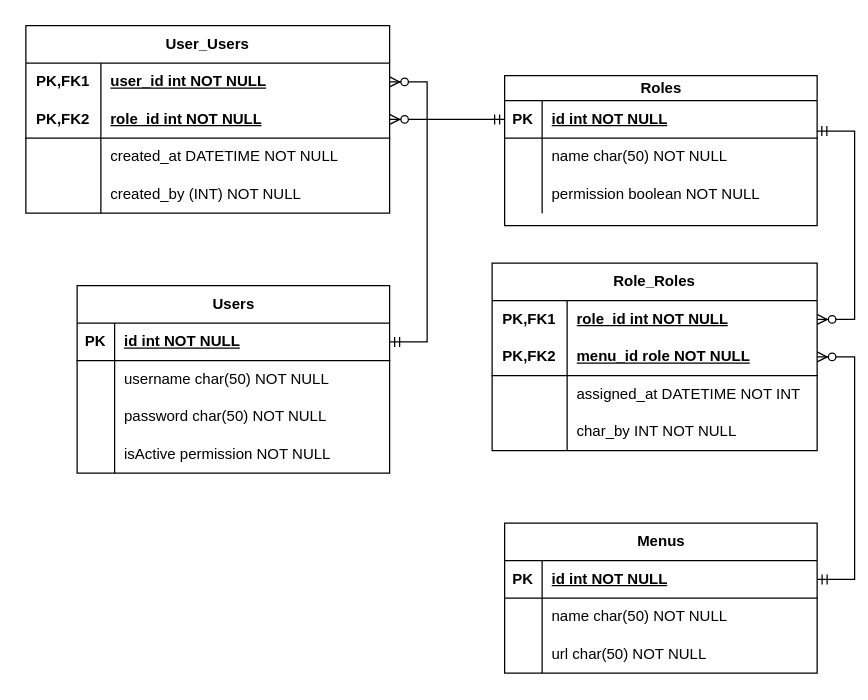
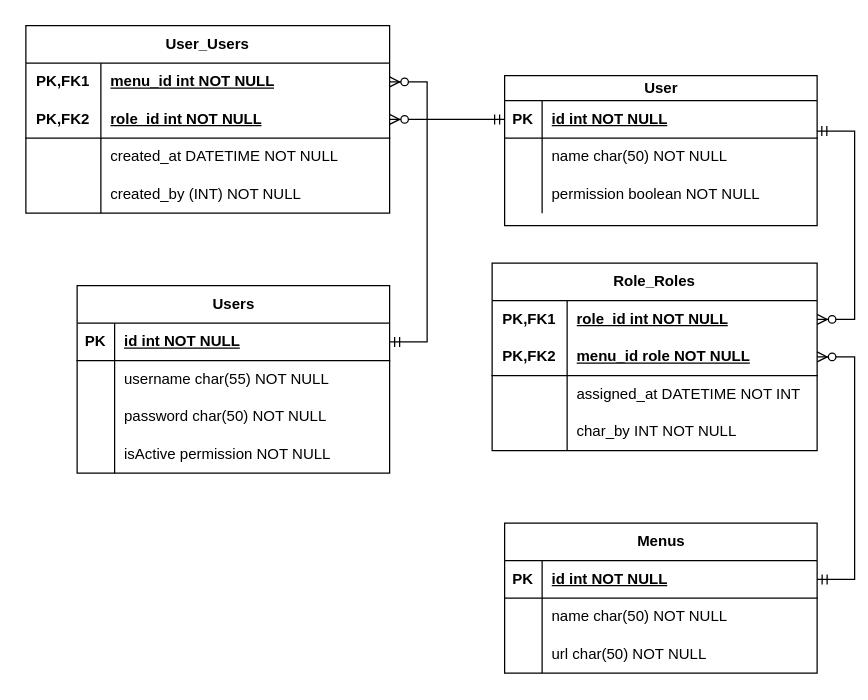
  <mxCell id="0" />
  <mxCell id="1" parent="0" />
  <mxCell id="2" value="Users" style="shape=table;startSize=30;container=1;collapsible=1;childLayout=tableLayout;fixedRows=1;rowLines=0;fontStyle=1;align=center;resizeLast=1;html=1;" vertex="1" parent="1"><mxGeometry x="61" y="228" width="250" height="150" as="geometry" /></mxCell>
  <mxCell id="3" value="" style="shape=tableRow;horizontal=0;startSize=0;swimlaneHead=0;swimlaneBody=0;fillColor=none;collapsible=0;dropTarget=0;points=[[0,0.5],[1,0.5]];portConstraint=eastwest;top=0;left=0;right=0;bottom=1;" vertex="1" parent="2"><mxGeometry y="30" width="250" height="30" as="geometry" /></mxCell>
  <mxCell id="4" value="PK" style="shape=partialRectangle;connectable=0;fillColor=none;top=0;left=0;bottom=0;right=0;fontStyle=1;overflow=hidden;whiteSpace=wrap;html=1;" vertex="1" parent="3"><mxGeometry width="30" height="30" as="geometry"><mxRectangle width="30" height="30" as="alternateBounds" /></mxGeometry></mxCell>
  <mxCell id="5" value="id int NOT NULL" style="shape=partialRectangle;connectable=0;fillColor=none;top=0;left=0;bottom=0;right=0;align=left;spacingLeft=6;fontStyle=5;overflow=hidden;whiteSpace=wrap;html=1;" vertex="1" parent="3"><mxGeometry x="30" width="220" height="30" as="geometry"><mxRectangle width="220" height="30" as="alternateBounds" /></mxGeometry></mxCell>
  <mxCell id="6" value="" style="shape=tableRow;horizontal=0;startSize=0;swimlaneHead=0;swimlaneBody=0;fillColor=none;collapsible=0;dropTarget=0;points=[[0,0.5],[1,0.5]];portConstraint=eastwest;top=0;left=0;right=0;bottom=0;" vertex="1" parent="2"><mxGeometry y="60" width="250" height="30" as="geometry" /></mxCell>
  <mxCell id="7" value="" style="shape=partialRectangle;connectable=0;fillColor=none;top=0;left=0;bottom=0;right=0;editable=1;overflow=hidden;whiteSpace=wrap;html=1;" vertex="1" parent="6"><mxGeometry width="30" height="30" as="geometry"><mxRectangle width="30" height="30" as="alternateBounds" /></mxGeometry></mxCell>
- <mxCell id="8" value="username char(50) NOT NULL" style="shape=partialRectangle;connectable=0;fillColor=none;top=0;left=0;bottom=0;right=0;align=left;spacingLeft=6;overflow=hidden;whiteSpace=wrap;html=1;" vertex="1" parent="6"><mxGeometry x="30" width="220" height="30" as="geometry"><mxRectangle width="220" height="30" as="alternateBounds" /></mxGeometry></mxCell>
+ <mxCell id="8" value="username char(55) NOT NULL" style="shape=partialRectangle;connectable=0;fillColor=none;top=0;left=0;bottom=0;right=0;align=left;spacingLeft=6;overflow=hidden;whiteSpace=wrap;html=1;" vertex="1" parent="6"><mxGeometry x="30" width="220" height="30" as="geometry"><mxRectangle width="220" height="30" as="alternateBounds" /></mxGeometry></mxCell>
  <mxCell id="9" value="" style="shape=tableRow;horizontal=0;startSize=0;swimlaneHead=0;swimlaneBody=0;fillColor=none;collapsible=0;dropTarget=0;points=[[0,0.5],[1,0.5]];portConstraint=eastwest;top=0;left=0;right=0;bottom=0;" vertex="1" parent="2"><mxGeometry y="90" width="250" height="30" as="geometry" /></mxCell>
  <mxCell id="10" value="" style="shape=partialRectangle;connectable=0;fillColor=none;top=0;left=0;bottom=0;right=0;editable=1;overflow=hidden;whiteSpace=wrap;html=1;" vertex="1" parent="9"><mxGeometry width="30" height="30" as="geometry"><mxRectangle width="30" height="30" as="alternateBounds" /></mxGeometry></mxCell>
  <mxCell id="11" value="password char(50) NOT NULL" style="shape=partialRectangle;connectable=0;fillColor=none;top=0;left=0;bottom=0;right=0;align=left;spacingLeft=6;overflow=hidden;whiteSpace=wrap;html=1;" vertex="1" parent="9"><mxGeometry x="30" width="220" height="30" as="geometry"><mxRectangle width="220" height="30" as="alternateBounds" /></mxGeometry></mxCell>
  <mxCell id="12" value="" style="shape=tableRow;horizontal=0;startSize=0;swimlaneHead=0;swimlaneBody=0;fillColor=none;collapsible=0;dropTarget=0;points=[[0,0.5],[1,0.5]];portConstraint=eastwest;top=0;left=0;right=0;bottom=0;" vertex="1" parent="2"><mxGeometry y="120" width="250" height="30" as="geometry" /></mxCell>
  <mxCell id="13" value="" style="shape=partialRectangle;connectable=0;fillColor=none;top=0;left=0;bottom=0;right=0;editable=1;overflow=hidden;whiteSpace=wrap;html=1;" vertex="1" parent="12"><mxGeometry width="30" height="30" as="geometry"><mxRectangle width="30" height="30" as="alternateBounds" /></mxGeometry></mxCell>
  <mxCell id="14" value="isActive permission NOT NULL" style="shape=partialRectangle;connectable=0;fillColor=none;top=0;left=0;bottom=0;right=0;align=left;spacingLeft=6;overflow=hidden;whiteSpace=wrap;html=1;" vertex="1" parent="12"><mxGeometry x="30" width="220" height="30" as="geometry"><mxRectangle width="220" height="30" as="alternateBounds" /></mxGeometry></mxCell>
  <mxCell id="15" value="Menus" style="shape=table;startSize=30;container=1;collapsible=1;childLayout=tableLayout;fixedRows=1;rowLines=0;fontStyle=1;align=center;resizeLast=1;html=1;" vertex="1" parent="1"><mxGeometry x="403" y="418" width="250" height="120" as="geometry" /></mxCell>
  <mxCell id="16" value="" style="shape=tableRow;horizontal=0;startSize=0;swimlaneHead=0;swimlaneBody=0;fillColor=none;collapsible=0;dropTarget=0;points=[[0,0.5],[1,0.5]];portConstraint=eastwest;top=0;left=0;right=0;bottom=1;" vertex="1" parent="15"><mxGeometry y="30" width="250" height="30" as="geometry" /></mxCell>
  <mxCell id="17" value="PK" style="shape=partialRectangle;connectable=0;fillColor=none;top=0;left=0;bottom=0;right=0;fontStyle=1;overflow=hidden;whiteSpace=wrap;html=1;" vertex="1" parent="16"><mxGeometry width="30" height="30" as="geometry"><mxRectangle width="30" height="30" as="alternateBounds" /></mxGeometry></mxCell>
  <mxCell id="18" value="id int NOT NULL" style="shape=partialRectangle;connectable=0;fillColor=none;top=0;left=0;bottom=0;right=0;align=left;spacingLeft=6;fontStyle=5;overflow=hidden;whiteSpace=wrap;html=1;" vertex="1" parent="16"><mxGeometry x="30" width="220" height="30" as="geometry"><mxRectangle width="220" height="30" as="alternateBounds" /></mxGeometry></mxCell>
  <mxCell id="19" value="" style="shape=tableRow;horizontal=0;startSize=0;swimlaneHead=0;swimlaneBody=0;fillColor=none;collapsible=0;dropTarget=0;points=[[0,0.5],[1,0.5]];portConstraint=eastwest;top=0;left=0;right=0;bottom=0;" vertex="1" parent="15"><mxGeometry y="60" width="250" height="30" as="geometry" /></mxCell>
  <mxCell id="20" value="" style="shape=partialRectangle;connectable=0;fillColor=none;top=0;left=0;bottom=0;right=0;editable=1;overflow=hidden;whiteSpace=wrap;html=1;" vertex="1" parent="19"><mxGeometry width="30" height="30" as="geometry"><mxRectangle width="30" height="30" as="alternateBounds" /></mxGeometry></mxCell>
  <mxCell id="21" value="&lt;span style=&quot;text-wrap: nowrap;&quot;&gt;name char(50) NOT NULL&lt;/span&gt;" style="shape=partialRectangle;connectable=0;fillColor=none;top=0;left=0;bottom=0;right=0;align=left;spacingLeft=6;overflow=hidden;whiteSpace=wrap;html=1;" vertex="1" parent="19"><mxGeometry x="30" width="220" height="30" as="geometry"><mxRectangle width="220" height="30" as="alternateBounds" /></mxGeometry></mxCell>
  <mxCell id="22" value="" style="shape=tableRow;horizontal=0;startSize=0;swimlaneHead=0;swimlaneBody=0;fillColor=none;collapsible=0;dropTarget=0;points=[[0,0.5],[1,0.5]];portConstraint=eastwest;top=0;left=0;right=0;bottom=0;" vertex="1" parent="15"><mxGeometry y="90" width="250" height="30" as="geometry" /></mxCell>
  <mxCell id="23" value="" style="shape=partialRectangle;connectable=0;fillColor=none;top=0;left=0;bottom=0;right=0;editable=1;overflow=hidden;whiteSpace=wrap;html=1;" vertex="1" parent="22"><mxGeometry width="30" height="30" as="geometry"><mxRectangle width="30" height="30" as="alternateBounds" /></mxGeometry></mxCell>
  <mxCell id="24" value="&lt;span style=&quot;text-wrap: nowrap;&quot;&gt;url char(50) NOT NULL&lt;/span&gt;" style="shape=partialRectangle;connectable=0;fillColor=none;top=0;left=0;bottom=0;right=0;align=left;spacingLeft=6;overflow=hidden;whiteSpace=wrap;html=1;" vertex="1" parent="22"><mxGeometry x="30" width="220" height="30" as="geometry"><mxRectangle width="220" height="30" as="alternateBounds" /></mxGeometry></mxCell>
  <mxCell id="25" value="User_Users" style="shape=table;startSize=30;container=1;collapsible=1;childLayout=tableLayout;fixedRows=1;rowLines=0;fontStyle=1;align=center;resizeLast=1;html=1;whiteSpace=wrap;" vertex="1" parent="1"><mxGeometry x="20" y="20" width="291" height="150" as="geometry" /></mxCell>
  <mxCell id="26" value="" style="shape=tableRow;horizontal=0;startSize=0;swimlaneHead=0;swimlaneBody=0;fillColor=none;collapsible=0;dropTarget=0;points=[[0,0.5],[1,0.5]];portConstraint=eastwest;top=0;left=0;right=0;bottom=0;html=1;" vertex="1" parent="25"><mxGeometry y="30" width="291" height="30" as="geometry" /></mxCell>
  <mxCell id="27" value="PK,FK1" style="shape=partialRectangle;connectable=0;fillColor=none;top=0;left=0;bottom=0;right=0;fontStyle=1;overflow=hidden;html=1;whiteSpace=wrap;" vertex="1" parent="26"><mxGeometry width="60" height="30" as="geometry"><mxRectangle width="60" height="30" as="alternateBounds" /></mxGeometry></mxCell>
- <mxCell id="28" value="user_id int NOT NULL" style="shape=partialRectangle;connectable=0;fillColor=none;top=0;left=0;bottom=0;right=0;align=left;spacingLeft=6;fontStyle=5;overflow=hidden;html=1;whiteSpace=wrap;" vertex="1" parent="26"><mxGeometry x="60" width="231" height="30" as="geometry"><mxRectangle width="231" height="30" as="alternateBounds" /></mxGeometry></mxCell>
+ <mxCell id="28" value="menu_id int NOT NULL" style="shape=partialRectangle;connectable=0;fillColor=none;top=0;left=0;bottom=0;right=0;align=left;spacingLeft=6;fontStyle=5;overflow=hidden;html=1;whiteSpace=wrap;" vertex="1" parent="26"><mxGeometry x="60" width="231" height="30" as="geometry"><mxRectangle width="231" height="30" as="alternateBounds" /></mxGeometry></mxCell>
  <mxCell id="29" value="" style="shape=tableRow;horizontal=0;startSize=0;swimlaneHead=0;swimlaneBody=0;fillColor=none;collapsible=0;dropTarget=0;points=[[0,0.5],[1,0.5]];portConstraint=eastwest;top=0;left=0;right=0;bottom=1;html=1;" vertex="1" parent="25"><mxGeometry y="60" width="291" height="30" as="geometry" /></mxCell>
  <mxCell id="30" value="PK,FK2" style="shape=partialRectangle;connectable=0;fillColor=none;top=0;left=0;bottom=0;right=0;fontStyle=1;overflow=hidden;html=1;whiteSpace=wrap;" vertex="1" parent="29"><mxGeometry width="60" height="30" as="geometry"><mxRectangle width="60" height="30" as="alternateBounds" /></mxGeometry></mxCell>
  <mxCell id="31" value="role_id int NOT NULL" style="shape=partialRectangle;connectable=0;fillColor=none;top=0;left=0;bottom=0;right=0;align=left;spacingLeft=6;fontStyle=5;overflow=hidden;html=1;whiteSpace=wrap;" vertex="1" parent="29"><mxGeometry x="60" width="231" height="30" as="geometry"><mxRectangle width="231" height="30" as="alternateBounds" /></mxGeometry></mxCell>
  <mxCell id="32" value="" style="shape=tableRow;horizontal=0;startSize=0;swimlaneHead=0;swimlaneBody=0;fillColor=none;collapsible=0;dropTarget=0;points=[[0,0.5],[1,0.5]];portConstraint=eastwest;top=0;left=0;right=0;bottom=0;html=1;" vertex="1" parent="25"><mxGeometry y="90" width="291" height="30" as="geometry" /></mxCell>
  <mxCell id="33" value="" style="shape=partialRectangle;connectable=0;fillColor=none;top=0;left=0;bottom=0;right=0;editable=1;overflow=hidden;html=1;whiteSpace=wrap;" vertex="1" parent="32"><mxGeometry width="60" height="30" as="geometry"><mxRectangle width="60" height="30" as="alternateBounds" /></mxGeometry></mxCell>
  <mxCell id="34" value="created_at DATETIME NOT NULL" style="shape=partialRectangle;connectable=0;fillColor=none;top=0;left=0;bottom=0;right=0;align=left;spacingLeft=6;overflow=hidden;html=1;whiteSpace=wrap;" vertex="1" parent="32"><mxGeometry x="60" width="231" height="30" as="geometry"><mxRectangle width="231" height="30" as="alternateBounds" /></mxGeometry></mxCell>
  <mxCell id="35" value="" style="shape=tableRow;horizontal=0;startSize=0;swimlaneHead=0;swimlaneBody=0;fillColor=none;collapsible=0;dropTarget=0;points=[[0,0.5],[1,0.5]];portConstraint=eastwest;top=0;left=0;right=0;bottom=0;html=1;" vertex="1" parent="25"><mxGeometry y="120" width="291" height="30" as="geometry" /></mxCell>
  <mxCell id="36" value="" style="shape=partialRectangle;connectable=0;fillColor=none;top=0;left=0;bottom=0;right=0;editable=1;overflow=hidden;html=1;whiteSpace=wrap;" vertex="1" parent="35"><mxGeometry width="60" height="30" as="geometry"><mxRectangle width="60" height="30" as="alternateBounds" /></mxGeometry></mxCell>
  <mxCell id="37" value="created_by (INT) NOT NULL" style="shape=partialRectangle;connectable=0;fillColor=none;top=0;left=0;bottom=0;right=0;align=left;spacingLeft=6;overflow=hidden;html=1;whiteSpace=wrap;" vertex="1" parent="35"><mxGeometry x="60" width="231" height="30" as="geometry"><mxRectangle width="231" height="30" as="alternateBounds" /></mxGeometry></mxCell>
  <mxCell id="38" value="" style="edgeStyle=entityRelationEdgeStyle;fontSize=12;html=1;endArrow=ERzeroToMany;startArrow=ERmandOne;rounded=0;" edge="1" parent="1" source="3" target="26"><mxGeometry width="100" height="100" relative="1" as="geometry"><mxPoint x="-9" y="296" as="sourcePoint" /><mxPoint x="-259" y="98" as="targetPoint" /></mxGeometry></mxCell>
  <mxCell id="39" value="" style="edgeStyle=entityRelationEdgeStyle;fontSize=12;html=1;endArrow=ERzeroToMany;startArrow=ERmandOne;rounded=0;" edge="1" parent="1" source="58" target="29"><mxGeometry width="100" height="100" relative="1" as="geometry"><mxPoint x="364" y="95" as="sourcePoint" /><mxPoint x="191" y="160" as="targetPoint" /><Array as="points"><mxPoint x="261" y="140" /><mxPoint x="343" y="88" /></Array></mxGeometry></mxCell>
  <mxCell id="40" value="Role_Roles" style="shape=table;startSize=30;container=1;collapsible=1;childLayout=tableLayout;fixedRows=1;rowLines=0;fontStyle=1;align=center;resizeLast=1;html=1;whiteSpace=wrap;" vertex="1" parent="1"><mxGeometry x="393" y="210" width="260" height="150" as="geometry" /></mxCell>
  <mxCell id="41" value="" style="shape=tableRow;horizontal=0;startSize=0;swimlaneHead=0;swimlaneBody=0;fillColor=none;collapsible=0;dropTarget=0;points=[[0,0.5],[1,0.5]];portConstraint=eastwest;top=0;left=0;right=0;bottom=0;html=1;" vertex="1" parent="40"><mxGeometry y="30" width="260" height="30" as="geometry" /></mxCell>
  <mxCell id="42" value="PK,FK1" style="shape=partialRectangle;connectable=0;fillColor=none;top=0;left=0;bottom=0;right=0;fontStyle=1;overflow=hidden;html=1;whiteSpace=wrap;" vertex="1" parent="41"><mxGeometry width="60" height="30" as="geometry"><mxRectangle width="60" height="30" as="alternateBounds" /></mxGeometry></mxCell>
  <mxCell id="43" value="role_id int NOT NULL" style="shape=partialRectangle;connectable=0;fillColor=none;top=0;left=0;bottom=0;right=0;align=left;spacingLeft=6;fontStyle=5;overflow=hidden;html=1;whiteSpace=wrap;" vertex="1" parent="41"><mxGeometry x="60" width="200" height="30" as="geometry"><mxRectangle width="200" height="30" as="alternateBounds" /></mxGeometry></mxCell>
  <mxCell id="44" value="" style="shape=tableRow;horizontal=0;startSize=0;swimlaneHead=0;swimlaneBody=0;fillColor=none;collapsible=0;dropTarget=0;points=[[0,0.5],[1,0.5]];portConstraint=eastwest;top=0;left=0;right=0;bottom=1;html=1;" vertex="1" parent="40"><mxGeometry y="60" width="260" height="30" as="geometry" /></mxCell>
  <mxCell id="45" value="PK,FK2" style="shape=partialRectangle;connectable=0;fillColor=none;top=0;left=0;bottom=0;right=0;fontStyle=1;overflow=hidden;html=1;whiteSpace=wrap;" vertex="1" parent="44"><mxGeometry width="60" height="30" as="geometry"><mxRectangle width="60" height="30" as="alternateBounds" /></mxGeometry></mxCell>
  <mxCell id="46" value="menu_id role NOT NULL" style="shape=partialRectangle;connectable=0;fillColor=none;top=0;left=0;bottom=0;right=0;align=left;spacingLeft=6;fontStyle=5;overflow=hidden;html=1;whiteSpace=wrap;" vertex="1" parent="44"><mxGeometry x="60" width="200" height="30" as="geometry"><mxRectangle width="200" height="30" as="alternateBounds" /></mxGeometry></mxCell>
  <mxCell id="47" value="" style="shape=tableRow;horizontal=0;startSize=0;swimlaneHead=0;swimlaneBody=0;fillColor=none;collapsible=0;dropTarget=0;points=[[0,0.5],[1,0.5]];portConstraint=eastwest;top=0;left=0;right=0;bottom=0;html=1;" vertex="1" parent="40"><mxGeometry y="90" width="260" height="30" as="geometry" /></mxCell>
  <mxCell id="48" value="" style="shape=partialRectangle;connectable=0;fillColor=none;top=0;left=0;bottom=0;right=0;editable=1;overflow=hidden;html=1;whiteSpace=wrap;" vertex="1" parent="47"><mxGeometry width="60" height="30" as="geometry"><mxRectangle width="60" height="30" as="alternateBounds" /></mxGeometry></mxCell>
  <mxCell id="49" value="assigned_at DATETIME NOT INT" style="shape=partialRectangle;connectable=0;fillColor=none;top=0;left=0;bottom=0;right=0;align=left;spacingLeft=6;overflow=hidden;html=1;whiteSpace=wrap;" vertex="1" parent="47"><mxGeometry x="60" width="200" height="30" as="geometry"><mxRectangle width="200" height="30" as="alternateBounds" /></mxGeometry></mxCell>
  <mxCell id="50" value="" style="shape=tableRow;horizontal=0;startSize=0;swimlaneHead=0;swimlaneBody=0;fillColor=none;collapsible=0;dropTarget=0;points=[[0,0.5],[1,0.5]];portConstraint=eastwest;top=0;left=0;right=0;bottom=0;html=1;" vertex="1" parent="40"><mxGeometry y="120" width="260" height="30" as="geometry" /></mxCell>
  <mxCell id="51" value="" style="shape=partialRectangle;connectable=0;fillColor=none;top=0;left=0;bottom=0;right=0;editable=1;overflow=hidden;html=1;whiteSpace=wrap;" vertex="1" parent="50"><mxGeometry width="60" height="30" as="geometry"><mxRectangle width="60" height="30" as="alternateBounds" /></mxGeometry></mxCell>
  <mxCell id="52" value="char_by INT&amp;nbsp;NOT NULL" style="shape=partialRectangle;connectable=0;fillColor=none;top=0;left=0;bottom=0;right=0;align=left;spacingLeft=6;overflow=hidden;html=1;whiteSpace=wrap;" vertex="1" parent="50"><mxGeometry x="60" width="200" height="30" as="geometry"><mxRectangle width="200" height="30" as="alternateBounds" /></mxGeometry></mxCell>
  <mxCell id="53" value="" style="edgeStyle=entityRelationEdgeStyle;fontSize=12;html=1;endArrow=ERzeroToMany;startArrow=ERmandOne;rounded=0;exitX=0.999;exitY=0.811;exitDx=0;exitDy=0;exitPerimeter=0;" edge="1" parent="1" source="58" target="41"><mxGeometry width="100" height="100" relative="1" as="geometry"><mxPoint x="614" y="103.01" as="sourcePoint" /><mxPoint x="621.003" y="232.33" as="targetPoint" /><Array as="points"><mxPoint x="176.1" y="270" /></Array></mxGeometry></mxCell>
  <mxCell id="54" value="" style="edgeStyle=entityRelationEdgeStyle;fontSize=12;html=1;endArrow=ERzeroToMany;startArrow=ERmandOne;rounded=0;exitX=1;exitY=0.5;exitDx=0;exitDy=0;" edge="1" parent="1" source="16" target="44"><mxGeometry width="100" height="100" relative="1" as="geometry"><mxPoint x="701" y="490" as="sourcePoint" /><mxPoint x="618" y="305" as="targetPoint" /><Array as="points"><mxPoint x="128" y="280" /></Array></mxGeometry></mxCell>
  <mxCell id="55" value="" style="shape=tableRow;horizontal=0;startSize=0;swimlaneHead=0;swimlaneBody=0;fillColor=none;collapsible=0;dropTarget=0;points=[[0,0.5],[1,0.5]];portConstraint=eastwest;top=0;left=0;right=0;bottom=0;" vertex="1" parent="1"><mxGeometry x="364" y="135" width="250" height="30" as="geometry" /></mxCell>
  <mxCell id="56" value="" style="shape=partialRectangle;connectable=0;fillColor=none;top=0;left=0;bottom=0;right=0;editable=1;overflow=hidden;whiteSpace=wrap;html=1;" vertex="1" parent="55"><mxGeometry width="30" height="30" as="geometry"><mxRectangle width="30" height="30" as="alternateBounds" /></mxGeometry></mxCell>
- <mxCell id="57" value="Roles" style="shape=table;startSize=20;container=1;collapsible=1;childLayout=tableLayout;fixedRows=1;rowLines=0;fontStyle=1;align=center;resizeLast=1;html=1;" vertex="1" parent="1"><mxGeometry x="403" y="60" width="250" height="120" as="geometry" /></mxCell>
+ <mxCell id="57" value="User" style="shape=table;startSize=20;container=1;collapsible=1;childLayout=tableLayout;fixedRows=1;rowLines=0;fontStyle=1;align=center;resizeLast=1;html=1;" vertex="1" parent="1"><mxGeometry x="403" y="60" width="250" height="120" as="geometry" /></mxCell>
  <mxCell id="58" value="" style="shape=tableRow;horizontal=0;startSize=0;swimlaneHead=0;swimlaneBody=0;fillColor=none;collapsible=0;dropTarget=0;points=[[0,0.5],[1,0.5]];portConstraint=eastwest;top=0;left=0;right=0;bottom=1;" vertex="1" parent="57"><mxGeometry y="20" width="250" height="30" as="geometry" /></mxCell>
  <mxCell id="59" value="PK" style="shape=partialRectangle;connectable=0;fillColor=none;top=0;left=0;bottom=0;right=0;fontStyle=1;overflow=hidden;whiteSpace=wrap;html=1;" vertex="1" parent="58"><mxGeometry width="30" height="30" as="geometry"><mxRectangle width="30" height="30" as="alternateBounds" /></mxGeometry></mxCell>
  <mxCell id="60" value="id int NOT NULL" style="shape=partialRectangle;connectable=0;fillColor=none;top=0;left=0;bottom=0;right=0;align=left;spacingLeft=6;fontStyle=5;overflow=hidden;whiteSpace=wrap;html=1;" vertex="1" parent="58"><mxGeometry x="30" width="220" height="30" as="geometry"><mxRectangle width="220" height="30" as="alternateBounds" /></mxGeometry></mxCell>
  <mxCell id="61" value="" style="shape=tableRow;horizontal=0;startSize=0;swimlaneHead=0;swimlaneBody=0;fillColor=none;collapsible=0;dropTarget=0;points=[[0,0.5],[1,0.5]];portConstraint=eastwest;top=0;left=0;right=0;bottom=0;" vertex="1" parent="57"><mxGeometry y="50" width="250" height="30" as="geometry" /></mxCell>
  <mxCell id="62" value="" style="shape=partialRectangle;connectable=0;fillColor=none;top=0;left=0;bottom=0;right=0;editable=1;overflow=hidden;whiteSpace=wrap;html=1;" vertex="1" parent="61"><mxGeometry width="30" height="30" as="geometry"><mxRectangle width="30" height="30" as="alternateBounds" /></mxGeometry></mxCell>
  <mxCell id="63" value="name char(50) NOT NULL" style="shape=partialRectangle;connectable=0;fillColor=none;top=0;left=0;bottom=0;right=0;align=left;spacingLeft=6;overflow=hidden;whiteSpace=wrap;html=1;" vertex="1" parent="61"><mxGeometry x="30" width="220" height="30" as="geometry"><mxRectangle width="220" height="30" as="alternateBounds" /></mxGeometry></mxCell>
  <mxCell id="64" value="" style="shape=tableRow;horizontal=0;startSize=0;swimlaneHead=0;swimlaneBody=0;fillColor=none;collapsible=0;dropTarget=0;points=[[0,0.5],[1,0.5]];portConstraint=eastwest;top=0;left=0;right=0;bottom=0;" vertex="1" parent="57"><mxGeometry y="80" width="250" height="30" as="geometry" /></mxCell>
  <mxCell id="65" value="" style="shape=partialRectangle;connectable=0;fillColor=none;top=0;left=0;bottom=0;right=0;editable=1;overflow=hidden;whiteSpace=wrap;html=1;" vertex="1" parent="64"><mxGeometry width="30" height="30" as="geometry"><mxRectangle width="30" height="30" as="alternateBounds" /></mxGeometry></mxCell>
  <mxCell id="66" value="permission boolean NOT NULL" style="shape=partialRectangle;connectable=0;fillColor=none;top=0;left=0;bottom=0;right=0;align=left;spacingLeft=6;overflow=hidden;whiteSpace=wrap;html=1;" vertex="1" parent="64"><mxGeometry x="30" width="220" height="30" as="geometry"><mxRectangle width="220" height="30" as="alternateBounds" /></mxGeometry></mxCell>
